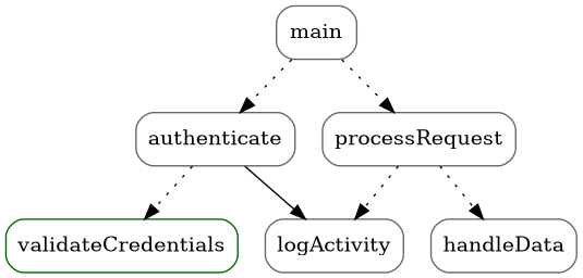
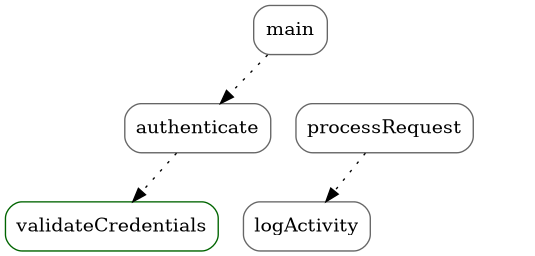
  digraph {
    rankdir=TD
    node [color=gray40 shape=box style=rounded]
    edge [style=dotted]
    n1 [label=main]
    n2 [label=authenticate]
    n3 [label=processRequest]
    n4 [color=darkgreen label=validateCredentials]
    n5 [label=logActivity]
-   n6 [label=handleData]
    n1 -> n2
-   n1 -> n3
    n2 -> n4
-   n2 -> n5 [style=solid]
    n3 -> n5
-   n3 -> n6
  }
